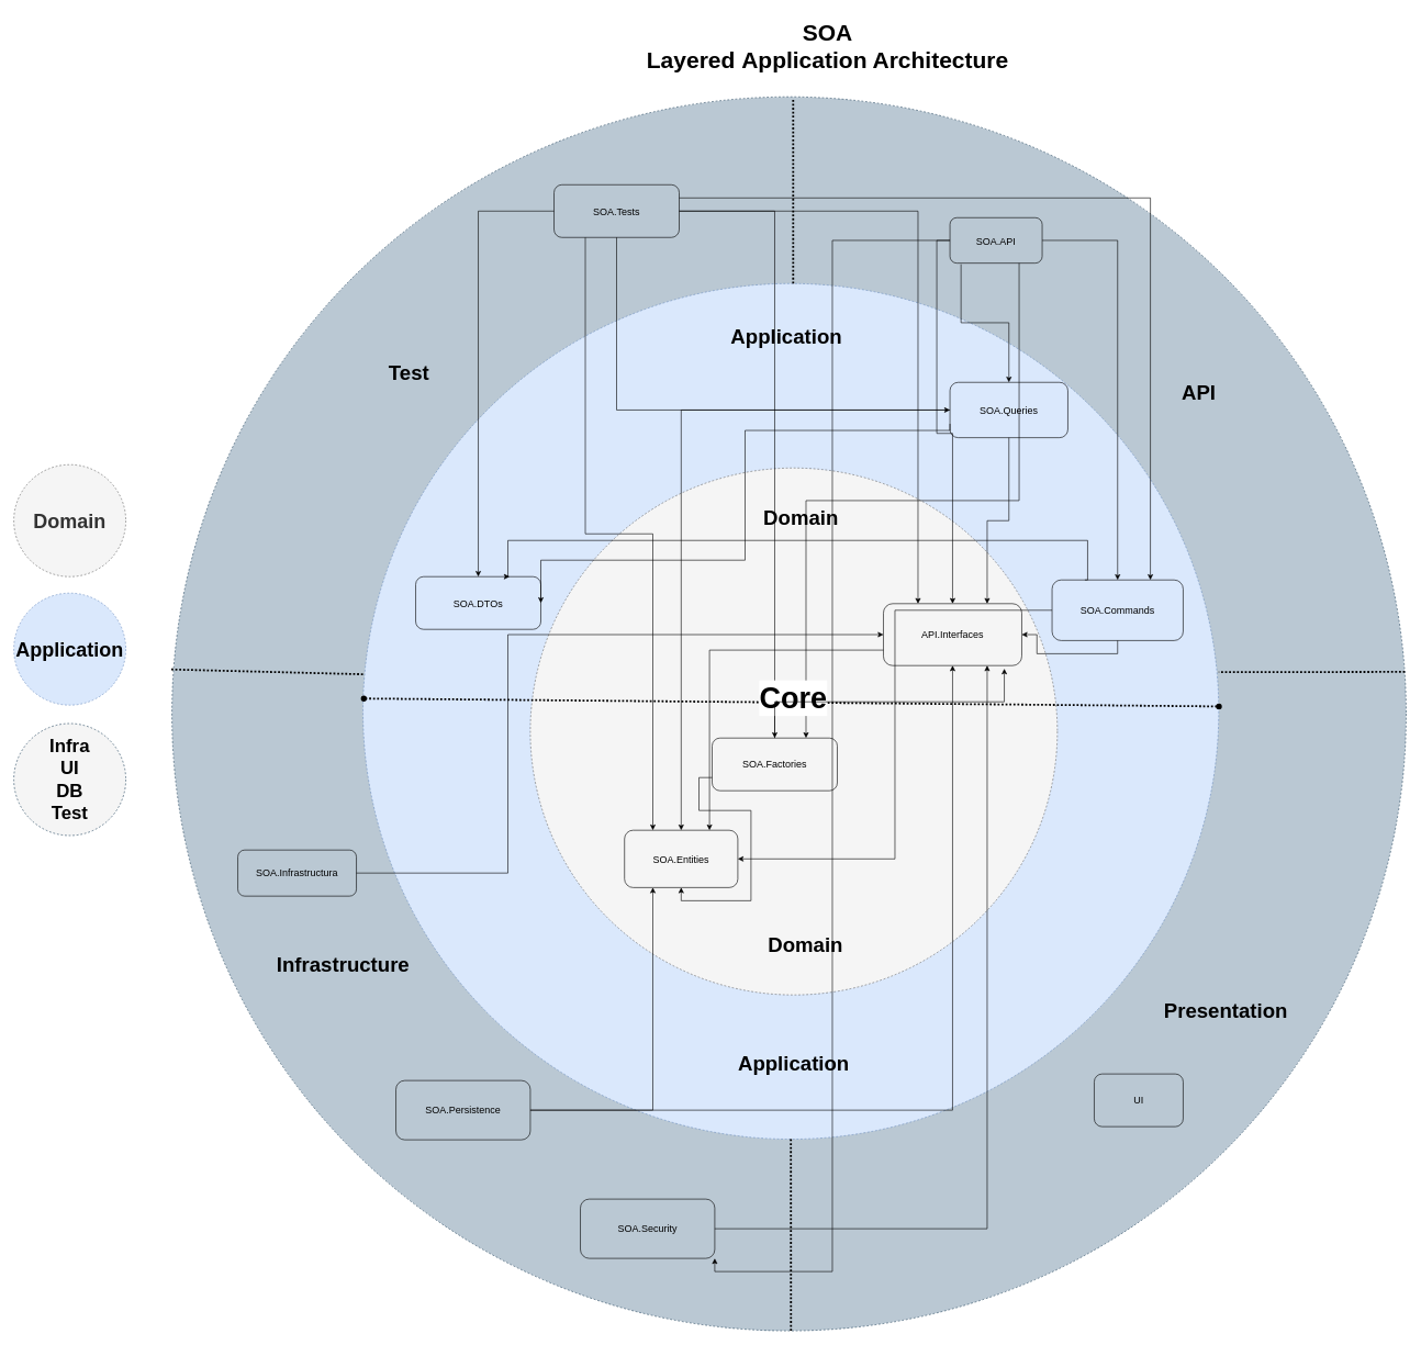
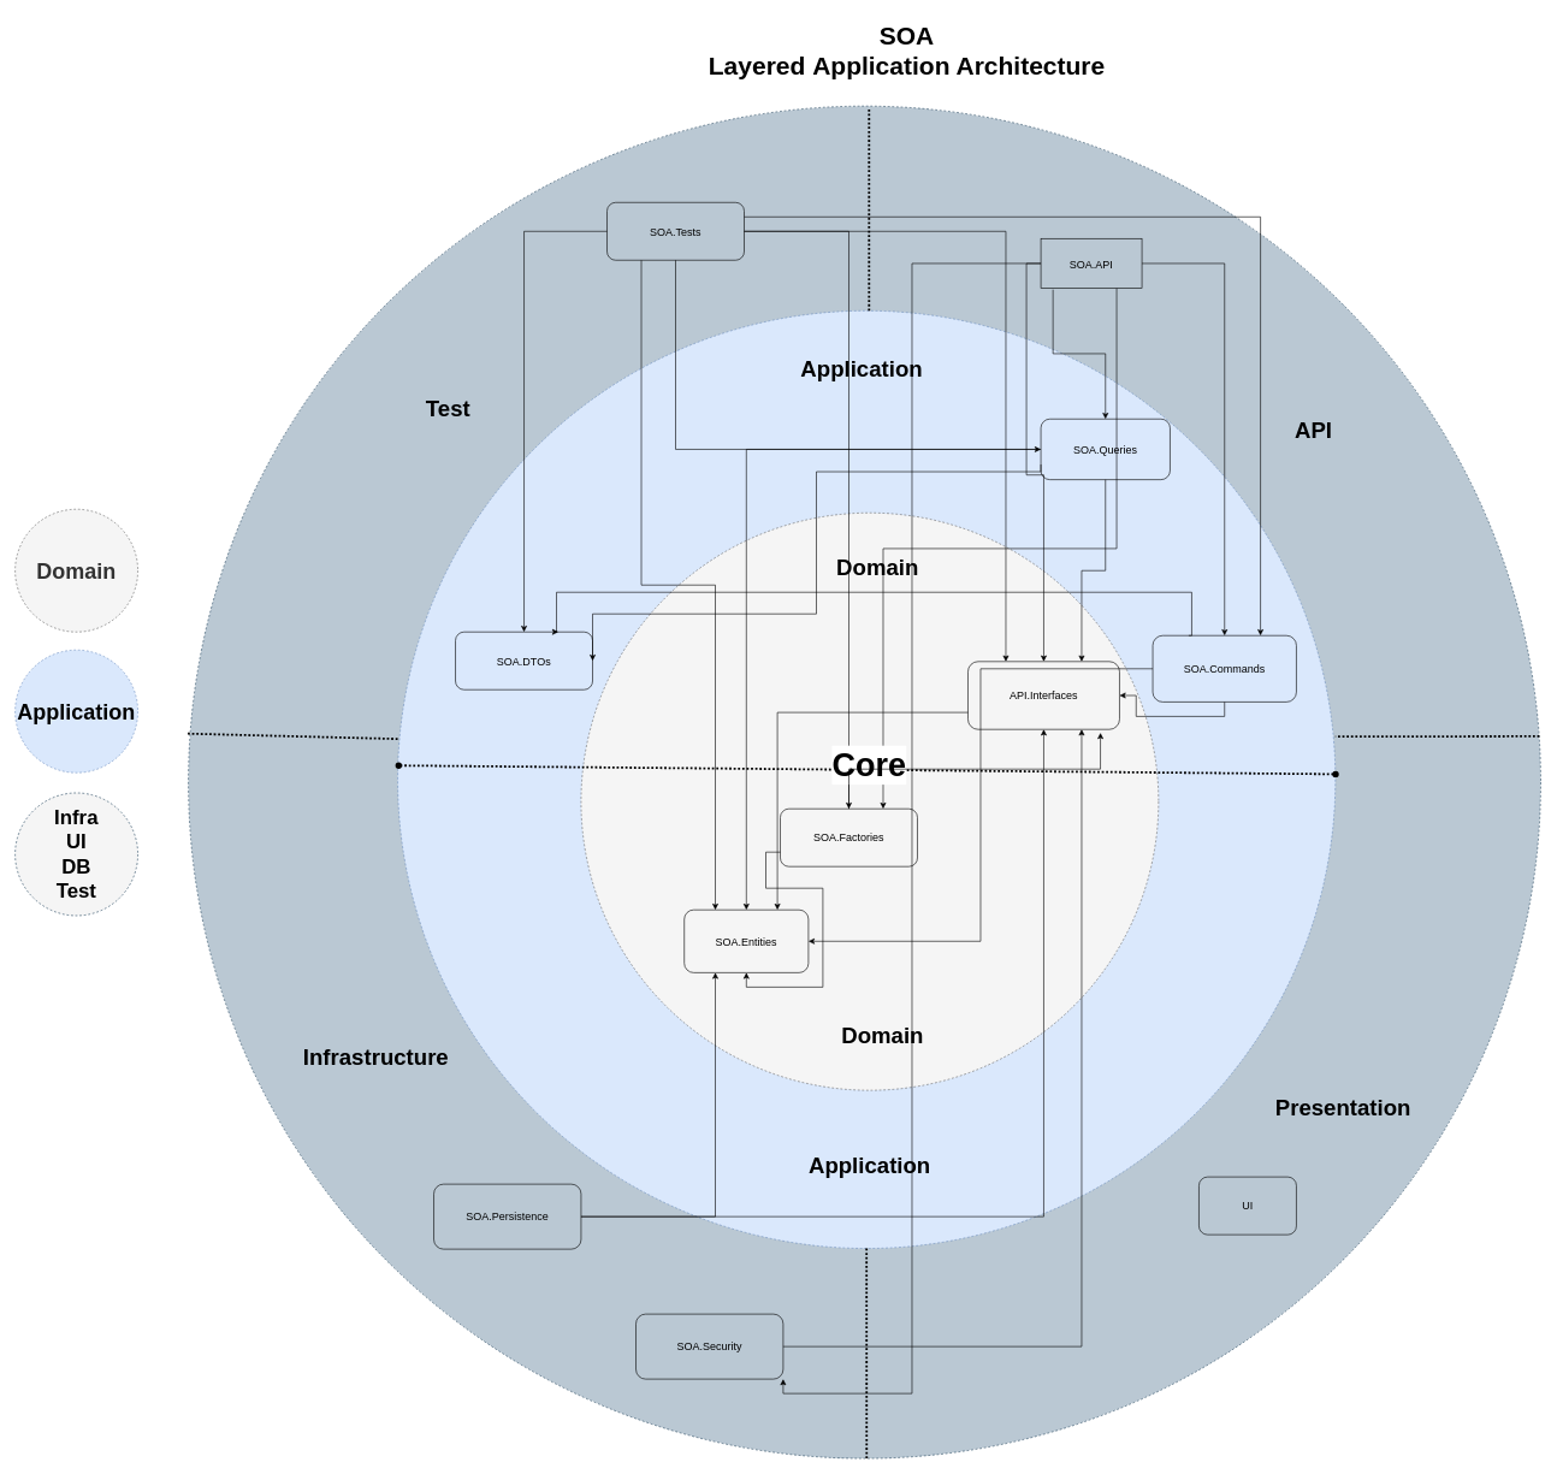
  <mxCell id="0" />
  <mxCell id="1" parent="0" />
  <mxCell id="2" value="" style="ellipse;whiteSpace=wrap;html=1;aspect=fixed;dashed=1;fillColor=#bac8d3;strokeColor=#23445d;labelBorderColor=none;" parent="1" vertex="1"><mxGeometry x="260" y="146.5" width="1873.5" height="1873.5" as="geometry" /></mxCell>
  <mxCell id="3" value="" style="ellipse;whiteSpace=wrap;html=1;aspect=fixed;fillColor=#dae8fc;dashed=1;strokeColor=#6c8ebf;" parent="1" vertex="1"><mxGeometry x="550" y="430" width="1299" height="1299" as="geometry" /></mxCell>
  <mxCell id="4" value="" style="ellipse;whiteSpace=wrap;html=1;aspect=fixed;fillColor=#f5f5f5;dashed=1;strokeColor=#666666;fontColor=#333333;" parent="1" vertex="1"><mxGeometry x="804" y="710" width="800" height="800" as="geometry" /></mxCell>
  <mxCell id="5" value="SOA.Entities" style="rounded=1;whiteSpace=wrap;html=1;fillColor=none;fontSize=15;" parent="1" vertex="1"><mxGeometry x="947" y="1260" width="172" height="87" as="geometry" /></mxCell>
  <mxCell id="6" style="edgeStyle=orthogonalEdgeStyle;rounded=0;orthogonalLoop=1;jettySize=auto;html=1;exitX=0;exitY=0.75;exitDx=0;exitDy=0;entryX=0.75;entryY=0;entryDx=0;entryDy=0;" parent="1" source="7" target="5" edge="1"><mxGeometry relative="1" as="geometry" /></mxCell>
  <mxCell id="7" value="API.Interfaces" style="rounded=1;whiteSpace=wrap;html=1;fillColor=none;fontSize=15;" parent="1" vertex="1"><mxGeometry x="1340" y="916" width="210" height="94" as="geometry" /></mxCell>
  <mxCell id="8" style="edgeStyle=orthogonalEdgeStyle;rounded=0;orthogonalLoop=1;jettySize=auto;html=1;exitX=0.5;exitY=1;exitDx=0;exitDy=0;entryX=1;entryY=0.5;entryDx=0;entryDy=0;" parent="1" source="11" target="7" edge="1"><mxGeometry relative="1" as="geometry" /></mxCell>
  <mxCell id="9" style="edgeStyle=orthogonalEdgeStyle;rounded=0;orthogonalLoop=1;jettySize=auto;html=1;entryX=0.75;entryY=0;entryDx=0;entryDy=0;exitX=0.25;exitY=0;exitDx=0;exitDy=0;" edge="1" parent="1" source="11" target="58"><mxGeometry relative="1" as="geometry"><Array as="points"><mxPoint x="1650" y="880" /><mxPoint x="1650" y="820" /><mxPoint x="770" y="820" /><mxPoint x="770" y="875" /></Array></mxGeometry></mxCell>
  <mxCell id="10" style="edgeStyle=orthogonalEdgeStyle;rounded=0;orthogonalLoop=1;jettySize=auto;html=1;entryX=1;entryY=0.5;entryDx=0;entryDy=0;" edge="1" parent="1" source="11" target="5"><mxGeometry relative="1" as="geometry" /></mxCell>
  <mxCell id="11" value="SOA.Commands" style="rounded=1;whiteSpace=wrap;html=1;fillColor=none;fontSize=15;" parent="1" vertex="1"><mxGeometry x="1596" y="880" width="199" height="92" as="geometry" /></mxCell>
  <mxCell id="12" style="edgeStyle=orthogonalEdgeStyle;rounded=0;orthogonalLoop=1;jettySize=auto;html=1;entryX=1;entryY=0.5;entryDx=0;entryDy=0;exitX=0;exitY=0.75;exitDx=0;exitDy=0;" edge="1" parent="1" source="15" target="58"><mxGeometry relative="1" as="geometry"><Array as="points"><mxPoint x="1130" y="653" /><mxPoint x="1130" y="850" /></Array></mxGeometry></mxCell>
  <mxCell id="13" style="edgeStyle=orthogonalEdgeStyle;rounded=0;orthogonalLoop=1;jettySize=auto;html=1;entryX=0.5;entryY=0;entryDx=0;entryDy=0;" edge="1" parent="1" source="15" target="5"><mxGeometry relative="1" as="geometry" /></mxCell>
  <mxCell id="14" style="edgeStyle=orthogonalEdgeStyle;rounded=0;orthogonalLoop=1;jettySize=auto;html=1;entryX=0.75;entryY=0;entryDx=0;entryDy=0;" edge="1" parent="1" source="15" target="7"><mxGeometry relative="1" as="geometry" /></mxCell>
  <mxCell id="15" value="SOA.Queries" style="rounded=1;whiteSpace=wrap;html=1;fillColor=none;fontSize=15;" parent="1" vertex="1"><mxGeometry x="1441" y="580" width="179" height="84" as="geometry" /></mxCell>
  <mxCell id="16" style="edgeStyle=orthogonalEdgeStyle;rounded=0;orthogonalLoop=1;jettySize=auto;html=1;exitX=0;exitY=0.75;exitDx=0;exitDy=0;entryX=0.5;entryY=1;entryDx=0;entryDy=0;" parent="1" source="17" target="5" edge="1"><mxGeometry relative="1" as="geometry" /></mxCell>
  <mxCell id="17" value="&lt;div style=&quot;font-size: 15px;&quot;&gt;SOA.Factories&lt;/div&gt;" style="rounded=1;whiteSpace=wrap;html=1;fillColor=none;fontSize=15;" parent="1" vertex="1"><mxGeometry x="1080" y="1120" width="190" height="80" as="geometry" /></mxCell>
  <mxCell id="18" style="edgeStyle=orthogonalEdgeStyle;rounded=0;orthogonalLoop=1;jettySize=auto;html=1;entryX=0.5;entryY=0;entryDx=0;entryDy=0;exitX=0.12;exitY=1.024;exitDx=0;exitDy=0;exitPerimeter=0;" parent="1" source="23" target="15" edge="1"><mxGeometry relative="1" as="geometry"><mxPoint x="1320" y="670" as="sourcePoint" /></mxGeometry></mxCell>
  <mxCell id="19" style="edgeStyle=orthogonalEdgeStyle;rounded=0;orthogonalLoop=1;jettySize=auto;html=1;exitX=1;exitY=0.5;exitDx=0;exitDy=0;" parent="1" source="23" target="11" edge="1"><mxGeometry relative="1" as="geometry" /></mxCell>
  <mxCell id="20" style="edgeStyle=orthogonalEdgeStyle;rounded=0;orthogonalLoop=1;jettySize=auto;html=1;exitX=0;exitY=0.5;exitDx=0;exitDy=0;" parent="1" source="23" target="7" edge="1"><mxGeometry relative="1" as="geometry" /></mxCell>
  <mxCell id="21" style="edgeStyle=orthogonalEdgeStyle;rounded=0;orthogonalLoop=1;jettySize=auto;html=1;exitX=0.75;exitY=1;exitDx=0;exitDy=0;entryX=0.75;entryY=0;entryDx=0;entryDy=0;" parent="1" source="23" target="17" edge="1"><mxGeometry relative="1" as="geometry" /></mxCell>
  <mxCell id="22" style="edgeStyle=orthogonalEdgeStyle;rounded=0;orthogonalLoop=1;jettySize=auto;html=1;entryX=1;entryY=1;entryDx=0;entryDy=0;" edge="1" parent="1" source="23" target="57"><mxGeometry relative="1" as="geometry" /></mxCell>
- <mxCell id="23" value="&lt;div style=&quot;font-size: 15px;&quot;&gt;SOA.API&lt;/div&gt;" style="rounded=1;whiteSpace=wrap;html=1;fillColor=none;fontSize=15;" parent="1" vertex="1"><mxGeometry x="1441" y="330" width="140" height="69" as="geometry" /></mxCell>
+ <mxCell id="23" value="&lt;div style=&quot;font-size: 15px;&quot;&gt;SOA.API&lt;/div&gt;" style="whiteSpace=wrap;html=1;fillColor=none;fontSize=15;rounded=0;" parent="1" vertex="1"><mxGeometry x="1441" y="330" width="140" height="69" as="geometry" /></mxCell>
  <mxCell id="24" style="edgeStyle=orthogonalEdgeStyle;rounded=0;orthogonalLoop=1;jettySize=auto;html=1;entryX=0.25;entryY=1;entryDx=0;entryDy=0;" edge="1" parent="1" source="26" target="5"><mxGeometry relative="1" as="geometry" /></mxCell>
  <mxCell id="25" style="edgeStyle=orthogonalEdgeStyle;rounded=0;orthogonalLoop=1;jettySize=auto;html=1;entryX=0.5;entryY=1;entryDx=0;entryDy=0;" edge="1" parent="1" source="26" target="7"><mxGeometry relative="1" as="geometry" /></mxCell>
  <mxCell id="26" value="SOA.Persistence" style="rounded=1;whiteSpace=wrap;html=1;fillColor=none;fontSize=15;" parent="1" vertex="1"><mxGeometry x="600" y="1640" width="204" height="90" as="geometry" /></mxCell>
  <mxCell id="27" style="edgeStyle=orthogonalEdgeStyle;rounded=0;orthogonalLoop=1;jettySize=auto;html=1;exitX=0.5;exitY=1;exitDx=0;exitDy=0;entryX=0;entryY=0.5;entryDx=0;entryDy=0;" parent="1" source="33" target="15" edge="1"><mxGeometry relative="1" as="geometry" /></mxCell>
  <mxCell id="28" style="edgeStyle=orthogonalEdgeStyle;rounded=0;orthogonalLoop=1;jettySize=auto;html=1;exitX=1;exitY=0.25;exitDx=0;exitDy=0;entryX=0.75;entryY=0;entryDx=0;entryDy=0;" parent="1" source="33" target="11" edge="1"><mxGeometry relative="1" as="geometry" /></mxCell>
  <mxCell id="29" style="edgeStyle=orthogonalEdgeStyle;rounded=0;orthogonalLoop=1;jettySize=auto;html=1;exitX=0.25;exitY=1;exitDx=0;exitDy=0;entryX=0.25;entryY=0;entryDx=0;entryDy=0;" parent="1" source="33" target="5" edge="1"><mxGeometry relative="1" as="geometry" /></mxCell>
  <mxCell id="30" style="edgeStyle=orthogonalEdgeStyle;rounded=0;orthogonalLoop=1;jettySize=auto;html=1;entryX=0.25;entryY=0;entryDx=0;entryDy=0;" edge="1" parent="1" source="33" target="7"><mxGeometry relative="1" as="geometry" /></mxCell>
  <mxCell id="31" style="edgeStyle=orthogonalEdgeStyle;rounded=0;orthogonalLoop=1;jettySize=auto;html=1;" edge="1" parent="1" source="33" target="17"><mxGeometry relative="1" as="geometry" /></mxCell>
  <mxCell id="32" style="edgeStyle=orthogonalEdgeStyle;rounded=0;orthogonalLoop=1;jettySize=auto;html=1;" edge="1" parent="1" source="33" target="58"><mxGeometry relative="1" as="geometry" /></mxCell>
  <mxCell id="33" value="SOA.Tests" style="rounded=1;whiteSpace=wrap;html=1;fillColor=none;fontSize=15;" parent="1" vertex="1"><mxGeometry x="840" y="280" width="190" height="80" as="geometry" /></mxCell>
  <mxCell id="34" value="UI" style="rounded=1;whiteSpace=wrap;html=1;fillColor=none;fontSize=15;" parent="1" vertex="1"><mxGeometry x="1660" y="1630" width="135" height="80" as="geometry" /></mxCell>
  <mxCell id="35" value="SOA&lt;div style=&quot;font-size: 35px;&quot;&gt;Layered&amp;nbsp;&lt;span style=&quot;background-color: initial; font-size: 35px;&quot;&gt;Application Architecture&lt;/span&gt;&lt;/div&gt;" style="text;html=1;align=center;verticalAlign=middle;whiteSpace=wrap;rounded=0;fontStyle=1;fontSize=35;" parent="1" vertex="1"><mxGeometry x="950" y="20" width="611" height="100" as="geometry" /></mxCell>
- <mxCell id="36" style="edgeStyle=orthogonalEdgeStyle;rounded=0;orthogonalLoop=1;jettySize=auto;html=1;entryX=0;entryY=0.5;entryDx=0;entryDy=0;" edge="1" parent="1" source="37" target="7"><mxGeometry relative="1" as="geometry"><Array as="points"><mxPoint x="770" y="1325" /><mxPoint x="770" y="963" /></Array></mxGeometry></mxCell>
- <mxCell id="37" value="SOA.Infrastructura" style="rounded=1;whiteSpace=wrap;html=1;fillColor=none;fontSize=15;" parent="1" vertex="1"><mxGeometry x="360" y="1290" width="180" height="70" as="geometry" /></mxCell>
  <mxCell id="38" value="" style="endArrow=oval;startArrow=oval;html=1;rounded=0;strokeWidth=3;exitX=1.001;exitY=0.485;exitDx=0;exitDy=0;exitPerimeter=0;dashed=1;dashPattern=1 1;startFill=1;endFill=1;entryX=0.001;entryY=0.485;entryDx=0;entryDy=0;entryPerimeter=0;labelBackgroundColor=default;" parent="1" target="3" edge="1"><mxGeometry width="50" height="50" relative="1" as="geometry"><mxPoint x="1849.299" y="1072.015" as="sourcePoint" /><mxPoint x="546" y="1060" as="targetPoint" /></mxGeometry></mxCell>
  <mxCell id="39" value="&lt;font style=&quot;font-size: 45px;&quot;&gt;Core&lt;/font&gt;" style="edgeLabel;html=1;align=center;verticalAlign=middle;resizable=0;points=[];labelBackgroundColor=default;fontSize=31;fontStyle=1" parent="38" vertex="1" connectable="0"><mxGeometry x="0.166" y="-5" relative="1" as="geometry"><mxPoint x="110" y="-2" as="offset" /></mxGeometry></mxCell>
  <mxCell id="40" value="" style="endArrow=none;dashed=1;html=1;strokeWidth=3;rounded=0;entryX=0.5;entryY=1;entryDx=0;entryDy=0;dashPattern=1 1;" parent="1" source="2" target="3" edge="1"><mxGeometry width="50" height="50" relative="1" as="geometry"><mxPoint x="1150" y="1820" as="sourcePoint" /><mxPoint x="1200" y="1770" as="targetPoint" /></mxGeometry></mxCell>
  <mxCell id="41" value="" style="endArrow=none;dashed=1;html=1;strokeWidth=3;rounded=0;dashPattern=1 1;" parent="1" edge="1"><mxGeometry width="50" height="50" relative="1" as="geometry"><mxPoint x="1203" y="430" as="sourcePoint" /><mxPoint x="1203" y="150" as="targetPoint" /></mxGeometry></mxCell>
  <mxCell id="42" value="" style="endArrow=none;dashed=1;html=1;strokeWidth=3;rounded=0;exitX=0.007;exitY=0.438;exitDx=0;exitDy=0;exitPerimeter=0;entryX=-0.002;entryY=0.464;entryDx=0;entryDy=0;entryPerimeter=0;fontStyle=1;dashPattern=1 1;" parent="1" target="2" edge="1"><mxGeometry width="50" height="50" relative="1" as="geometry"><mxPoint x="550.003" y="1023.192" as="sourcePoint" /><mxPoint x="295" y="1023" as="targetPoint" /></mxGeometry></mxCell>
  <mxCell id="43" value="" style="endArrow=none;dashed=1;html=1;strokeWidth=3;rounded=0;exitX=0.999;exitY=0.466;exitDx=0;exitDy=0;exitPerimeter=0;dashPattern=1 1;" parent="1" source="2" edge="1"><mxGeometry width="50" height="50" relative="1" as="geometry"><mxPoint x="2104.003" y="1020.192" as="sourcePoint" /><mxPoint x="1849" y="1020" as="targetPoint" /></mxGeometry></mxCell>
  <mxCell id="44" value="Application" style="ellipse;whiteSpace=wrap;html=1;aspect=fixed;fillColor=#dae8fc;dashed=1;strokeColor=#6c8ebf;fontStyle=1;fontSize=30;" parent="1" vertex="1"><mxGeometry x="20" y="900" width="170" height="170" as="geometry" /></mxCell>
  <mxCell id="45" value="&lt;font style=&quot;font-size: 30px;&quot;&gt;&lt;b&gt;Domain&lt;/b&gt;&lt;/font&gt;" style="ellipse;whiteSpace=wrap;html=1;aspect=fixed;fillColor=#f5f5f5;dashed=1;strokeColor=#666666;fontColor=#333333;" parent="1" vertex="1"><mxGeometry x="20" y="705" width="170" height="170" as="geometry" /></mxCell>
  <mxCell id="46" value="&lt;font style=&quot;font-size: 28px;&quot;&gt;Infra&lt;/font&gt;&lt;div style=&quot;font-size: 28px;&quot;&gt;UI&lt;/div&gt;&lt;div style=&quot;font-size: 28px;&quot;&gt;DB&lt;/div&gt;&lt;div style=&quot;font-size: 28px;&quot;&gt;Test&lt;/div&gt;" style="ellipse;whiteSpace=wrap;html=1;aspect=fixed;dashed=1;fillColor=#f5f5f5;strokeColor=#23445d;fontSize=28;fontStyle=1;" parent="1" vertex="1"><mxGeometry x="20" y="1098" width="170" height="170" as="geometry" /></mxCell>
  <mxCell id="47" style="edgeStyle=orthogonalEdgeStyle;rounded=0;orthogonalLoop=1;jettySize=auto;html=1;exitX=0.5;exitY=0;exitDx=0;exitDy=0;entryX=0.874;entryY=1.05;entryDx=0;entryDy=0;entryPerimeter=0;" parent="1" source="17" target="7" edge="1"><mxGeometry relative="1" as="geometry" /></mxCell>
  <mxCell id="48" value="Test" style="text;html=1;align=center;verticalAlign=middle;whiteSpace=wrap;rounded=0;fontSize=31;fontStyle=1" parent="1" vertex="1"><mxGeometry x="590" y="550" width="60" height="30" as="geometry" /></mxCell>
  <mxCell id="49" value="API" style="text;html=1;align=center;verticalAlign=middle;whiteSpace=wrap;rounded=0;fontSize=31;fontStyle=1" parent="1" vertex="1"><mxGeometry x="1789" y="580" width="60" height="30" as="geometry" /></mxCell>
  <mxCell id="50" value="Infrastructure" style="text;html=1;align=center;verticalAlign=middle;whiteSpace=wrap;rounded=0;fontSize=31;fontStyle=1" parent="1" vertex="1"><mxGeometry x="490" y="1450" width="60" height="30" as="geometry" /></mxCell>
  <mxCell id="51" value="Presentation" style="text;html=1;align=center;verticalAlign=middle;whiteSpace=wrap;rounded=0;fontSize=31;fontStyle=1" parent="1" vertex="1"><mxGeometry x="1829.5" y="1520" width="60" height="30" as="geometry" /></mxCell>
  <mxCell id="52" value="Application" style="text;html=1;align=center;verticalAlign=middle;whiteSpace=wrap;rounded=0;fontSize=31;fontStyle=1" parent="1" vertex="1"><mxGeometry x="1174" y="1600" width="60" height="30" as="geometry" /></mxCell>
  <mxCell id="53" value="Domain" style="text;html=1;align=center;verticalAlign=middle;whiteSpace=wrap;rounded=0;fontSize=31;fontStyle=1" parent="1" vertex="1"><mxGeometry x="1192" y="1420" width="60" height="30" as="geometry" /></mxCell>
  <mxCell id="54" value="Application" style="text;html=1;align=center;verticalAlign=middle;whiteSpace=wrap;rounded=0;fontSize=31;fontStyle=1" parent="1" vertex="1"><mxGeometry x="1163" y="496" width="60" height="30" as="geometry" /></mxCell>
  <mxCell id="55" value="Domain" style="text;html=1;align=center;verticalAlign=middle;whiteSpace=wrap;rounded=0;fontSize=31;fontStyle=1" parent="1" vertex="1"><mxGeometry x="1185" y="770" width="60" height="30" as="geometry" /></mxCell>
  <mxCell id="56" style="edgeStyle=orthogonalEdgeStyle;rounded=0;orthogonalLoop=1;jettySize=auto;html=1;entryX=0.75;entryY=1;entryDx=0;entryDy=0;" edge="1" parent="1" source="57" target="7"><mxGeometry relative="1" as="geometry" /></mxCell>
  <mxCell id="57" value="SOA.Security" style="rounded=1;whiteSpace=wrap;html=1;fillColor=none;fontSize=15;" parent="1" vertex="1"><mxGeometry x="880" y="1820" width="204" height="90" as="geometry" /></mxCell>
  <mxCell id="58" value="SOA.DTOs" style="rounded=1;whiteSpace=wrap;html=1;fillColor=none;fontSize=15;" vertex="1" parent="1"><mxGeometry x="630" y="875" width="190" height="80" as="geometry" /></mxCell>
